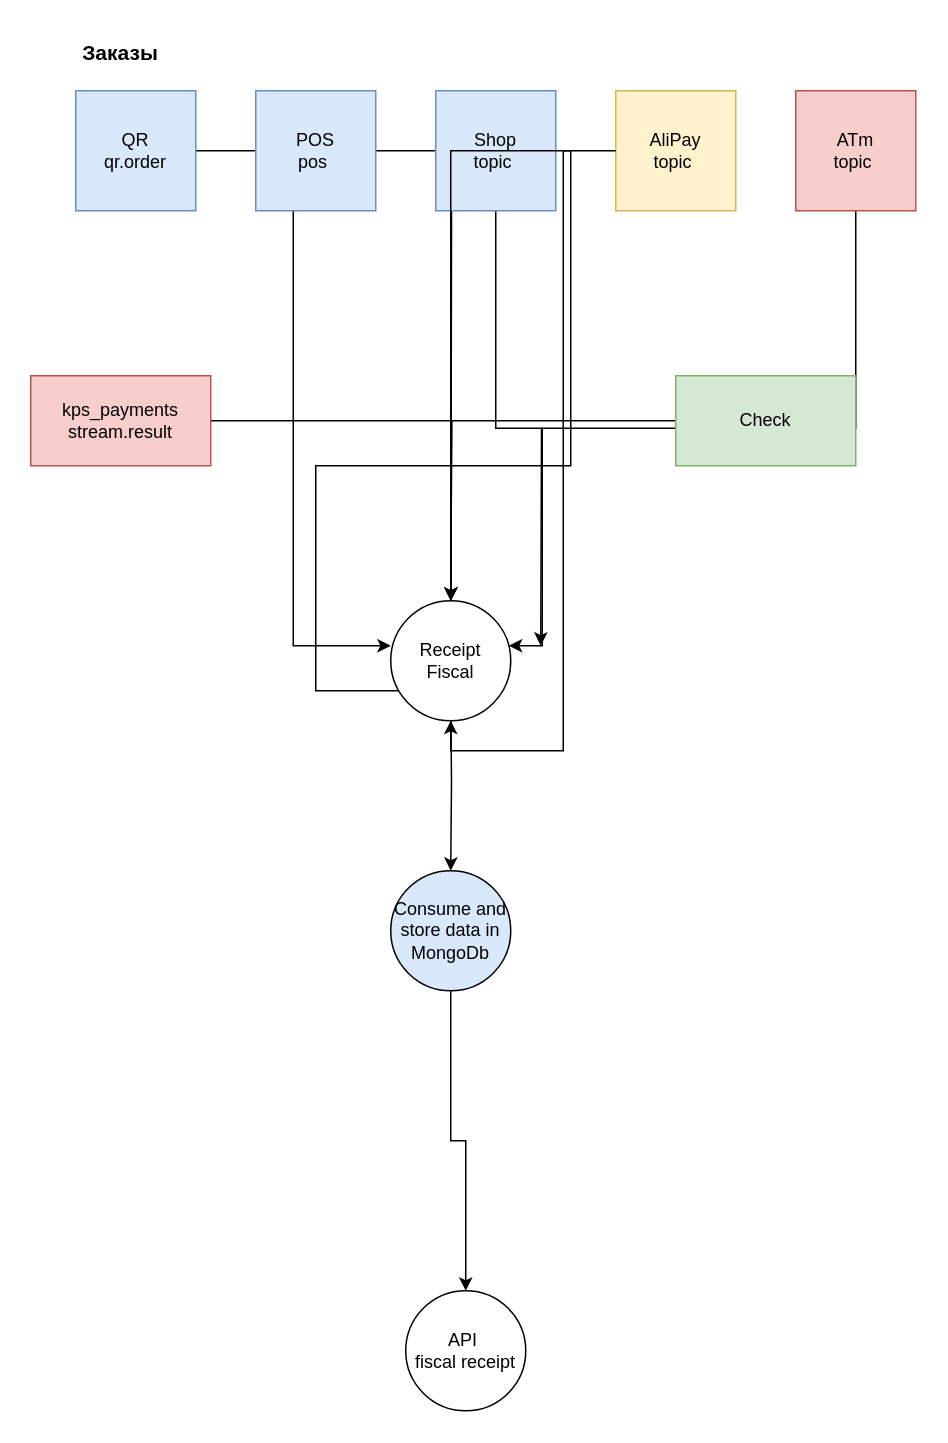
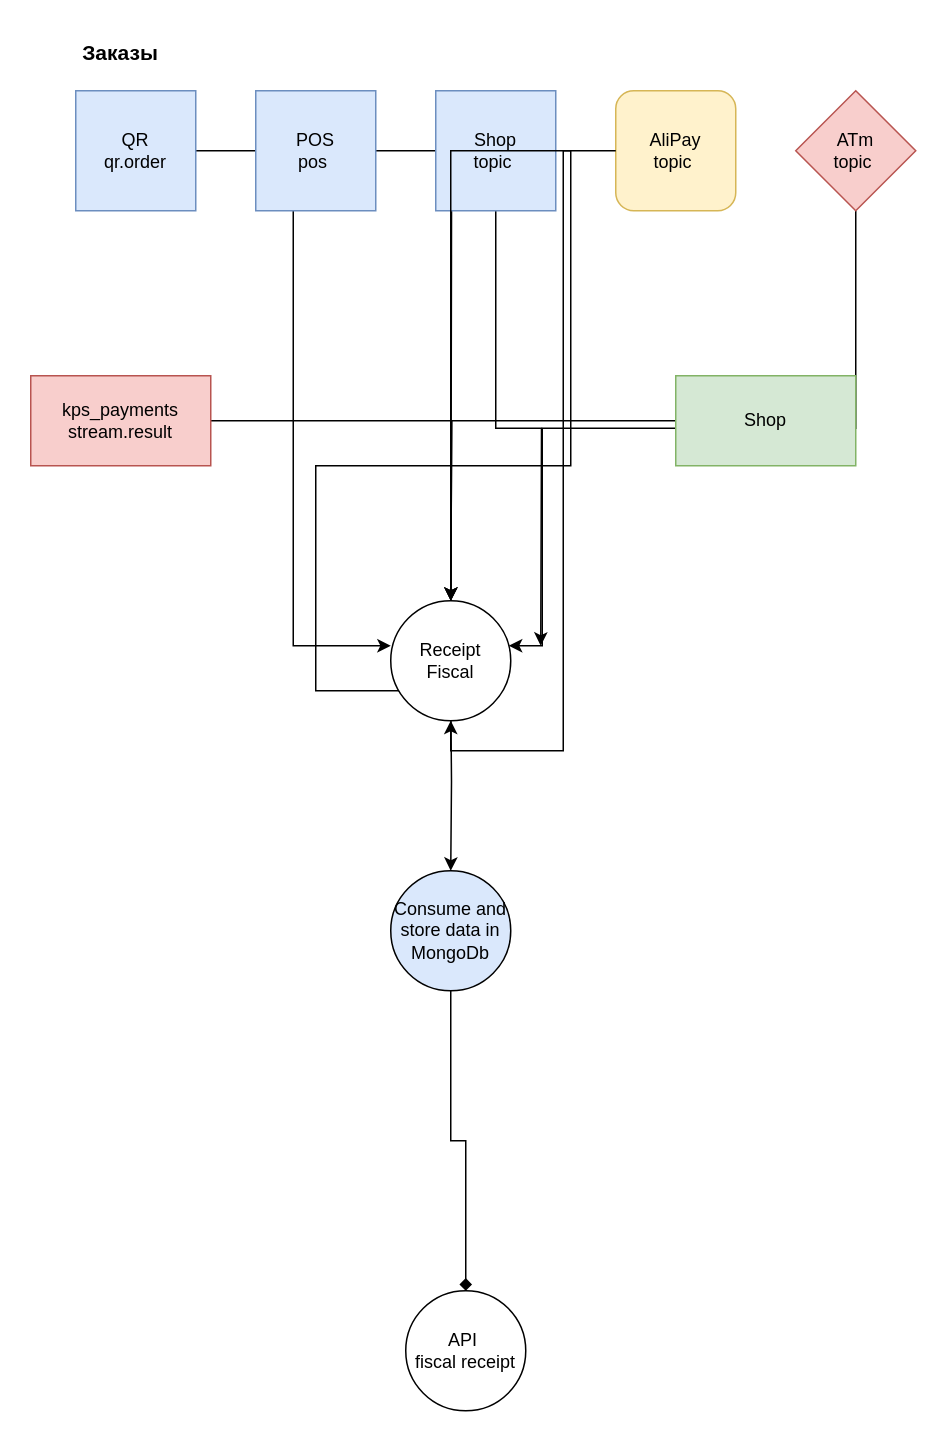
  <mxCell id="0" />
  <mxCell id="1" parent="0" />
  <mxCell id="2" style="edgeStyle=orthogonalEdgeStyle;rounded=0;orthogonalLoop=1;jettySize=auto;html=1;entryX=0;entryY=0.375;entryDx=0;entryDy=0;entryPerimeter=0;" edge="1" parent="1" source="3" target="25"><mxGeometry relative="1" as="geometry"><mxPoint x="240" y="430" as="targetPoint" /></mxGeometry></mxCell>
  <mxCell id="3" value="" style="rounded=0;whiteSpace=wrap;html=1;fillColor=#dae8fc;strokeColor=#6c8ebf;" vertex="1" parent="1"><mxGeometry x="50" y="60" width="80" height="80" as="geometry" /></mxCell>
  <mxCell id="4" value="QR&lt;div&gt;qr.order&lt;/div&gt;" style="text;html=1;align=center;verticalAlign=middle;whiteSpace=wrap;rounded=0;" vertex="1" parent="1"><mxGeometry x="60" y="85" width="60" height="30" as="geometry" /></mxCell>
  <mxCell id="5" value="" style="edgeStyle=orthogonalEdgeStyle;rounded=0;orthogonalLoop=1;jettySize=auto;html=1;" edge="1" parent="1" source="6"><mxGeometry relative="1" as="geometry"><mxPoint x="300.059" y="400" as="targetPoint" /></mxGeometry></mxCell>
  <mxCell id="6" value="" style="rounded=0;whiteSpace=wrap;html=1;fillColor=#dae8fc;strokeColor=#6c8ebf;" vertex="1" parent="1"><mxGeometry x="170" y="60" width="80" height="80" as="geometry" /></mxCell>
  <mxCell id="7" value="POS&lt;div&gt;pos&amp;nbsp;&lt;/div&gt;" style="text;html=1;align=center;verticalAlign=middle;whiteSpace=wrap;rounded=0;" vertex="1" parent="1"><mxGeometry x="180" y="85" width="60" height="30" as="geometry" /></mxCell>
  <mxCell id="8" style="edgeStyle=orthogonalEdgeStyle;rounded=0;orthogonalLoop=1;jettySize=auto;html=1;entryX=1;entryY=0.5;entryDx=0;entryDy=0;" edge="1" parent="1" source="9"><mxGeometry relative="1" as="geometry"><mxPoint x="360" y="430" as="targetPoint" /></mxGeometry></mxCell>
  <mxCell id="9" value="" style="rounded=0;whiteSpace=wrap;html=1;fillColor=#dae8fc;strokeColor=#6c8ebf;" vertex="1" parent="1"><mxGeometry x="290" y="60" width="80" height="80" as="geometry" /></mxCell>
  <mxCell id="10" value="&lt;div&gt;Shop&lt;/div&gt;&lt;div&gt;topic&amp;nbsp;&lt;/div&gt;" style="text;html=1;align=center;verticalAlign=middle;whiteSpace=wrap;rounded=0;" vertex="1" parent="1"><mxGeometry x="300" y="85" width="60" height="30" as="geometry" /></mxCell>
  <mxCell id="11" style="edgeStyle=orthogonalEdgeStyle;rounded=0;orthogonalLoop=1;jettySize=auto;html=1;entryX=0.5;entryY=1;entryDx=0;entryDy=0;" edge="1" parent="1" source="25"><mxGeometry relative="1" as="geometry"><mxPoint x="300" y="460" as="targetPoint" /><Array as="points"><mxPoint x="380" y="100" /><mxPoint x="380" y="310" /><mxPoint x="210" y="310" /></Array></mxGeometry></mxCell>
- <mxCell id="12" value="&lt;div&gt;&lt;br&gt;&lt;/div&gt;&lt;div&gt;&lt;div&gt;AliPay&lt;/div&gt;&lt;div&gt;topic&amp;nbsp;&lt;/div&gt;&lt;br&gt;&lt;/div&gt;" style="rounded=0;whiteSpace=wrap;html=1;fillColor=#fff2cc;strokeColor=#d6b656;" vertex="1" parent="1"><mxGeometry x="410" y="60" width="80" height="80" as="geometry" /></mxCell>
+ <mxCell id="12" value="&lt;div&gt;&lt;br&gt;&lt;/div&gt;&lt;div&gt;&lt;div&gt;AliPay&lt;/div&gt;&lt;div&gt;topic&amp;nbsp;&lt;/div&gt;&lt;br&gt;&lt;/div&gt;" style="whiteSpace=wrap;html=1;fillColor=#fff2cc;strokeColor=#d6b656;rounded=1;" vertex="1" parent="1"><mxGeometry x="410" y="60" width="80" height="80" as="geometry" /></mxCell>
  <mxCell id="13" style="edgeStyle=orthogonalEdgeStyle;rounded=0;orthogonalLoop=1;jettySize=auto;html=1;exitX=0.5;exitY=1;exitDx=0;exitDy=0;" edge="1" parent="1" source="14" target="25"><mxGeometry relative="1" as="geometry"><mxPoint x="360" y="430" as="targetPoint" /><mxPoint x="726.64" y="260" as="sourcePoint" /><Array as="points"><mxPoint x="570" y="285" /><mxPoint x="361" y="285" /><mxPoint x="361" y="430" /></Array></mxGeometry></mxCell>
- <mxCell id="14" value="&lt;div&gt;ATm&lt;/div&gt;&lt;div&gt;topic&amp;nbsp;&lt;/div&gt;" style="rounded=0;whiteSpace=wrap;html=1;fillColor=#f8cecc;strokeColor=#b85450;" vertex="1" parent="1"><mxGeometry x="530" y="60" width="80" height="80" as="geometry" /></mxCell>
+ <mxCell id="14" value="&lt;div&gt;ATm&lt;/div&gt;&lt;div&gt;topic&amp;nbsp;&lt;/div&gt;" style="rhombus;whiteSpace=wrap;html=1;fillColor=#f8cecc;strokeColor=#b85450;" vertex="1" parent="1"><mxGeometry x="530" y="60" width="80" height="80" as="geometry" /></mxCell>
  <mxCell id="15" value="&lt;font style=&quot;font-size: 14px;&quot;&gt;&lt;b&gt;Заказы&lt;/b&gt;&lt;/font&gt;" style="text;html=1;align=center;verticalAlign=middle;whiteSpace=wrap;rounded=0;" vertex="1" parent="1"><mxGeometry x="50" y="20" width="60" height="30" as="geometry" /></mxCell>
  <mxCell id="16" style="edgeStyle=orthogonalEdgeStyle;rounded=0;orthogonalLoop=1;jettySize=auto;html=1;" edge="1" parent="1" target="22"><mxGeometry relative="1" as="geometry"><mxPoint x="300" y="460" as="sourcePoint" /></mxGeometry></mxCell>
  <mxCell id="17" value="" style="edgeStyle=orthogonalEdgeStyle;rounded=0;orthogonalLoop=1;jettySize=auto;html=1;" edge="1" parent="1" source="18"><mxGeometry relative="1" as="geometry"><mxPoint x="300.059" y="400" as="targetPoint" /></mxGeometry></mxCell>
  <mxCell id="18" value="kps_payments&lt;div&gt;stream.result&lt;/div&gt;" style="rounded=0;whiteSpace=wrap;html=1;fillColor=#f8cecc;strokeColor=#b85450;" vertex="1" parent="1"><mxGeometry x="20" y="250" width="120" height="60" as="geometry" /></mxCell>
  <mxCell id="19" style="edgeStyle=orthogonalEdgeStyle;rounded=0;orthogonalLoop=1;jettySize=auto;html=1;" edge="1" parent="1" source="20"><mxGeometry relative="1" as="geometry"><mxPoint x="300.059" y="400" as="targetPoint" /></mxGeometry></mxCell>
- <mxCell id="20" value="Check" style="rounded=0;whiteSpace=wrap;html=1;fillColor=#d5e8d4;strokeColor=#82b366;" vertex="1" parent="1"><mxGeometry x="450" y="250" width="120" height="60" as="geometry" /></mxCell>
- <mxCell id="21" value="" style="edgeStyle=orthogonalEdgeStyle;rounded=0;orthogonalLoop=1;jettySize=auto;html=1;" edge="1" parent="1" source="22" target="23"><mxGeometry relative="1" as="geometry" /></mxCell>
+ <mxCell id="20" value="Shop" style="rounded=0;whiteSpace=wrap;html=1;fillColor=#d5e8d4;strokeColor=#82b366;" vertex="1" parent="1"><mxGeometry x="450" y="250" width="120" height="60" as="geometry" /></mxCell>
+ <mxCell id="21" value="" style="edgeStyle=orthogonalEdgeStyle;rounded=0;orthogonalLoop=1;jettySize=auto;html=1;endArrow=diamond;" edge="1" parent="1" source="22" target="23"><mxGeometry relative="1" as="geometry" /></mxCell>
  <mxCell id="22" value="Consume and store data in MongoDb" style="ellipse;whiteSpace=wrap;html=1;aspect=fixed;fillColor=#dae8fc;" vertex="1" parent="1"><mxGeometry x="260" y="580" width="80" height="80" as="geometry" /></mxCell>
  <mxCell id="23" value="API&amp;nbsp;&lt;div&gt;fiscal receipt&lt;/div&gt;" style="ellipse;whiteSpace=wrap;html=1;" vertex="1" parent="1"><mxGeometry x="270" y="860" width="80" height="80" as="geometry" /></mxCell>
  <mxCell id="24" value="" style="edgeStyle=orthogonalEdgeStyle;rounded=0;orthogonalLoop=1;jettySize=auto;html=1;entryX=0.5;entryY=1;entryDx=0;entryDy=0;" edge="1" parent="1" source="12" target="25"><mxGeometry relative="1" as="geometry"><mxPoint x="410" y="100" as="sourcePoint" /><mxPoint x="300" y="460" as="targetPoint" /><Array as="points" /></mxGeometry></mxCell>
  <mxCell id="25" value="Receipt&lt;div&gt;Fiscal&lt;/div&gt;" style="ellipse;whiteSpace=wrap;html=1;aspect=fixed;" vertex="1" parent="1"><mxGeometry x="260" y="400" width="80" height="80" as="geometry" /></mxCell>
